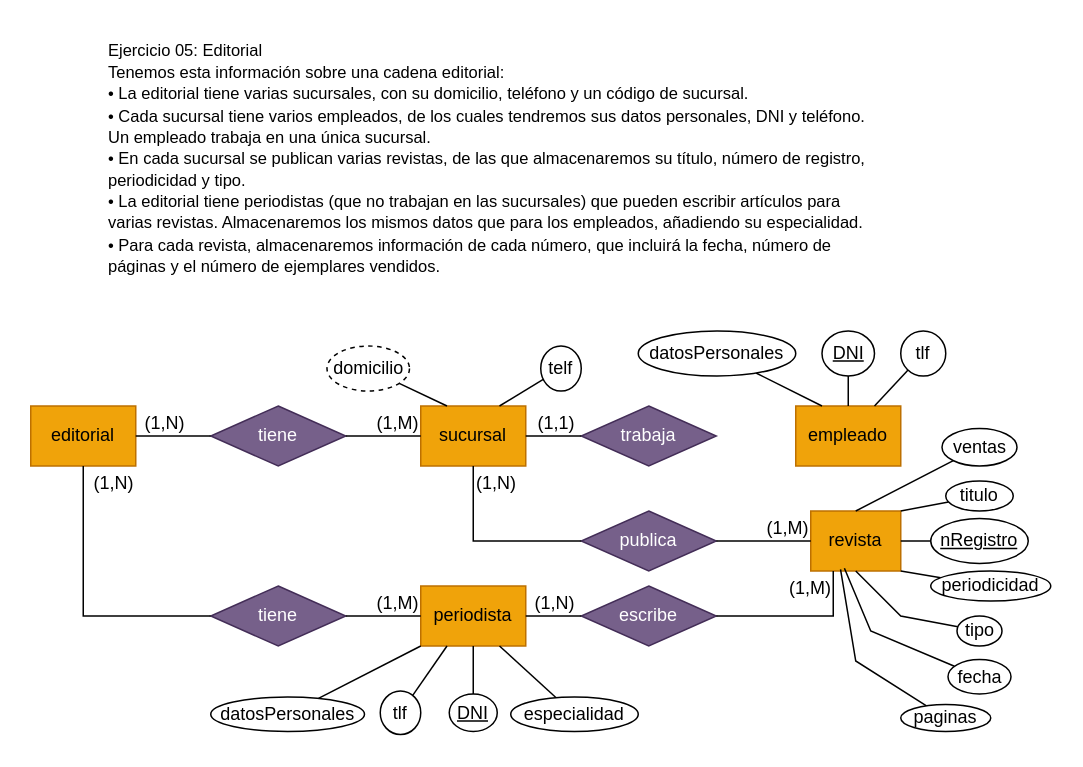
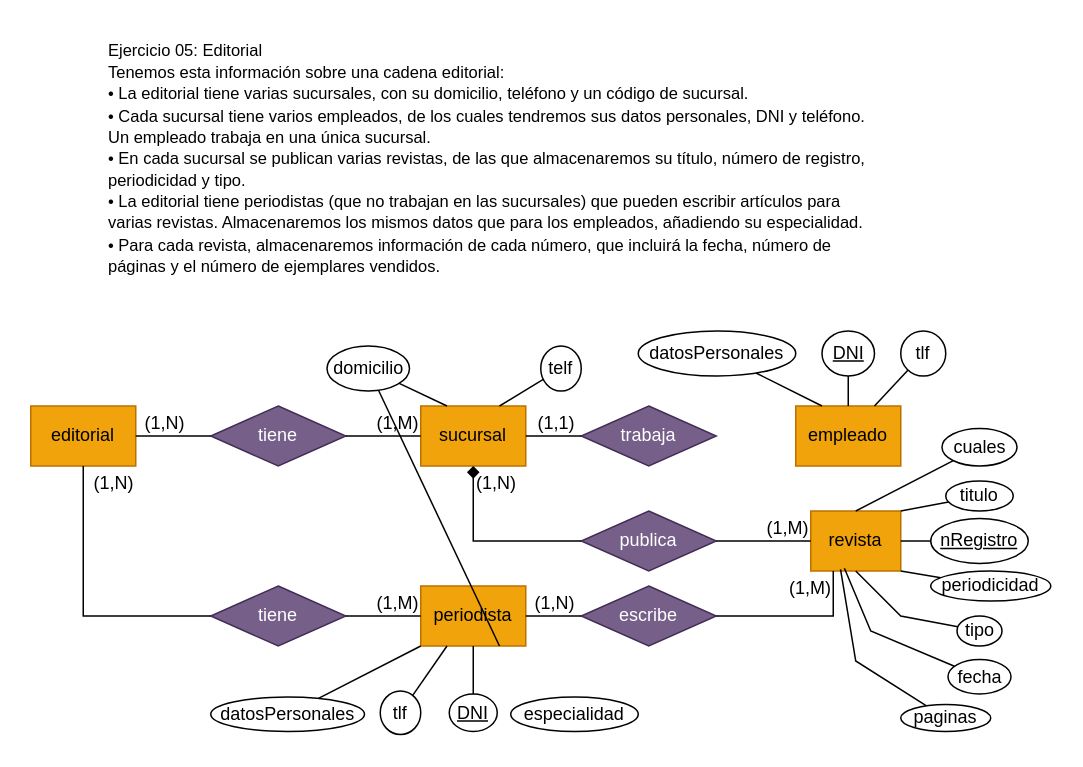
  <mxCell id="0" />
  <mxCell id="1" parent="0" />
  <mxCell id="2" value="&lt;font style=&quot;font-size: 11px;&quot;&gt;Ejercicio 05: Editorial&lt;br&gt;Tenemos esta información sobre una cadena editorial:&lt;br&gt;• La editorial tiene varias sucursales, con su domicilio, teléfono y un código de sucursal.&lt;br&gt;• Cada sucursal tiene varios empleados, de los cuales tendremos sus datos personales, DNI y teléfono. &lt;br&gt;Un empleado trabaja en una única sucursal.&lt;br&gt;• En cada sucursal se publican varias revistas, de las que almacenaremos su título, número de registro, &lt;br&gt;periodicidad y tipo.&lt;br&gt;• La editorial tiene periodistas (que no trabajan en las sucursales) que pueden escribir artículos para &lt;br&gt;varias revistas. Almacenaremos los mismos datos que para los empleados, añadiendo su especialidad.&lt;br&gt;• Para cada revista, almacenaremos información de cada número, que incluirá la fecha, número de &lt;br&gt;páginas y el número de ejemplares vendidos.&lt;/font&gt;" style="text;html=1;align=left;verticalAlign=middle;whiteSpace=wrap;rounded=0;" vertex="1" parent="1"><mxGeometry x="70" y="20" width="550" height="170" as="geometry" /></mxCell>
  <mxCell id="3" value="editorial" style="whiteSpace=wrap;html=1;align=center;fillColor=#f0a30a;strokeColor=#BD7000;fontColor=#000000;" vertex="1" parent="1"><mxGeometry x="20" y="270" width="70" height="40" as="geometry" /></mxCell>
  <mxCell id="4" value="sucursal" style="whiteSpace=wrap;html=1;align=center;fillColor=#f0a30a;strokeColor=#BD7000;fontColor=#000000;" vertex="1" parent="1"><mxGeometry x="280" y="270" width="70" height="40" as="geometry" /></mxCell>
  <mxCell id="5" value="empleado" style="whiteSpace=wrap;html=1;align=center;fillColor=#f0a30a;strokeColor=#BD7000;fontColor=#000000;" vertex="1" parent="1"><mxGeometry x="530" y="270" width="70" height="40" as="geometry" /></mxCell>
  <mxCell id="6" value="revista" style="whiteSpace=wrap;html=1;align=center;fillColor=#f0a30a;strokeColor=#BD7000;fontColor=#000000;" vertex="1" parent="1"><mxGeometry x="540" y="340" width="60" height="40" as="geometry" /></mxCell>
  <mxCell id="7" value="periodista" style="whiteSpace=wrap;html=1;align=center;fillColor=#f0a30a;strokeColor=#BD7000;fontColor=#000000;" vertex="1" parent="1"><mxGeometry x="280" y="390" width="70" height="40" as="geometry" /></mxCell>
  <mxCell id="8" value="tiene" style="shape=rhombus;perimeter=rhombusPerimeter;whiteSpace=wrap;html=1;align=center;fillColor=#76608a;fontColor=#ffffff;strokeColor=#432D57;" vertex="1" parent="1"><mxGeometry x="140" y="270" width="90" height="40" as="geometry" /></mxCell>
  <mxCell id="9" value="" style="endArrow=none;html=1;rounded=0;exitX=0;exitY=0.5;exitDx=0;exitDy=0;entryX=1;entryY=0.5;entryDx=0;entryDy=0;" edge="1" source="8" parent="1" target="3"><mxGeometry relative="1" as="geometry"><mxPoint x="117" y="260" as="sourcePoint" /><mxPoint x="70" y="290" as="targetPoint" /></mxGeometry></mxCell>
  <mxCell id="10" value="(1,N)" style="resizable=0;html=1;whiteSpace=wrap;align=right;verticalAlign=bottom;" connectable="0" vertex="1" parent="9"><mxGeometry x="1" relative="1" as="geometry"><mxPoint x="34" as="offset" /></mxGeometry></mxCell>
  <mxCell id="11" value="" style="endArrow=none;html=1;rounded=0;exitX=1;exitY=0.5;exitDx=0;exitDy=0;entryX=0;entryY=0.5;entryDx=0;entryDy=0;" edge="1" source="8" parent="1" target="4"><mxGeometry relative="1" as="geometry"><mxPoint x="117" y="260" as="sourcePoint" /><mxPoint x="270" y="300" as="targetPoint" /></mxGeometry></mxCell>
  <mxCell id="12" value="(1,M)" style="resizable=0;html=1;whiteSpace=wrap;align=right;verticalAlign=bottom;" connectable="0" vertex="1" parent="11"><mxGeometry x="1" relative="1" as="geometry"><mxPoint as="offset" /></mxGeometry></mxCell>
  <mxCell id="13" value="" style="endArrow=none;html=1;rounded=0;exitX=0.75;exitY=0;exitDx=0;exitDy=0;" edge="1" target="14" parent="1" source="4"><mxGeometry relative="1" as="geometry"><mxPoint x="358" y="225" as="sourcePoint" /><mxPoint x="418" y="225" as="targetPoint" /></mxGeometry></mxCell>
  <mxCell id="14" value="telf" style="ellipse;whiteSpace=wrap;html=1;align=center;" vertex="1" parent="1"><mxGeometry x="360" y="230" width="27" height="30" as="geometry" /></mxCell>
  <mxCell id="15" value="" style="endArrow=none;html=1;rounded=0;exitX=0.25;exitY=0;exitDx=0;exitDy=0;" edge="1" target="16" parent="1" source="4"><mxGeometry relative="1" as="geometry"><mxPoint x="170" y="235" as="sourcePoint" /><mxPoint x="230" y="235" as="targetPoint" /></mxGeometry></mxCell>
- <mxCell id="16" value="domicilio" style="ellipse;whiteSpace=wrap;html=1;align=center;dashed=1;" vertex="1" parent="1"><mxGeometry x="217.5" y="230" width="55" height="30" as="geometry" /></mxCell>
+ <mxCell id="16" value="domicilio" style="ellipse;whiteSpace=wrap;html=1;align=center;" vertex="1" parent="1"><mxGeometry x="217.5" y="230" width="55" height="30" as="geometry" /></mxCell>
  <mxCell id="17" value="trabaja" style="shape=rhombus;perimeter=rhombusPerimeter;whiteSpace=wrap;html=1;align=center;fillColor=#76608a;fontColor=#ffffff;strokeColor=#432D57;" vertex="1" parent="1"><mxGeometry x="387" y="270" width="90" height="40" as="geometry" /></mxCell>
  <mxCell id="18" value="" style="endArrow=none;html=1;rounded=0;exitX=0;exitY=0.5;exitDx=0;exitDy=0;entryX=1;entryY=0.5;entryDx=0;entryDy=0;" edge="1" source="17" parent="1" target="4"><mxGeometry relative="1" as="geometry"><mxPoint x="405" y="260" as="sourcePoint" /><mxPoint x="358" y="290" as="targetPoint" /></mxGeometry></mxCell>
  <mxCell id="19" value="(1,1)" style="resizable=0;html=1;whiteSpace=wrap;align=right;verticalAlign=bottom;" connectable="0" vertex="1" parent="18"><mxGeometry x="1" relative="1" as="geometry"><mxPoint x="34" as="offset" /></mxGeometry></mxCell>
  <mxCell id="20" value="" style="endArrow=none;html=1;rounded=0;exitX=0.5;exitY=0;exitDx=0;exitDy=0;" edge="1" target="21" parent="1" source="5"><mxGeometry relative="1" as="geometry"><mxPoint x="530" y="225" as="sourcePoint" /><mxPoint x="590" y="225" as="targetPoint" /></mxGeometry></mxCell>
  <mxCell id="21" value="&lt;u&gt;DNI&lt;/u&gt;" style="ellipse;whiteSpace=wrap;html=1;align=center;" vertex="1" parent="1"><mxGeometry x="547.5" y="220" width="35" height="30" as="geometry" /></mxCell>
  <mxCell id="22" value="" style="endArrow=none;html=1;rounded=0;exitX=0.75;exitY=0;exitDx=0;exitDy=0;" edge="1" target="23" parent="1" source="5"><mxGeometry relative="1" as="geometry"><mxPoint x="595" y="265" as="sourcePoint" /><mxPoint x="655" y="265" as="targetPoint" /></mxGeometry></mxCell>
  <mxCell id="23" value="tlf" style="ellipse;whiteSpace=wrap;html=1;align=center;" vertex="1" parent="1"><mxGeometry x="600" y="220" width="30" height="30" as="geometry" /></mxCell>
  <mxCell id="24" value="" style="endArrow=none;html=1;rounded=0;exitX=0.25;exitY=0;exitDx=0;exitDy=0;" edge="1" target="25" parent="1" source="5"><mxGeometry relative="1" as="geometry"><mxPoint x="460" y="205" as="sourcePoint" /><mxPoint x="520" y="205" as="targetPoint" /></mxGeometry></mxCell>
  <mxCell id="25" value="datosPersonales" style="ellipse;whiteSpace=wrap;html=1;align=center;" vertex="1" parent="1"><mxGeometry x="425" y="220" width="105" height="30" as="geometry" /></mxCell>
  <mxCell id="26" value="publica" style="shape=rhombus;perimeter=rhombusPerimeter;whiteSpace=wrap;html=1;align=center;fillColor=#76608a;fontColor=#ffffff;strokeColor=#432D57;" vertex="1" parent="1"><mxGeometry x="387" y="340" width="90" height="40" as="geometry" /></mxCell>
- <mxCell id="27" value="" style="endArrow=none;html=1;rounded=0;exitX=0;exitY=0.5;exitDx=0;exitDy=0;entryX=0.5;entryY=1;entryDx=0;entryDy=0;" edge="1" source="26" parent="1" target="4"><mxGeometry relative="1" as="geometry"><mxPoint x="369" y="330" as="sourcePoint" /><mxPoint x="322" y="360" as="targetPoint" /><Array as="points"><mxPoint x="315" y="360" /></Array></mxGeometry></mxCell>
+ <mxCell id="27" value="" style="endArrow=diamond;html=1;rounded=0;exitX=0;exitY=0.5;exitDx=0;exitDy=0;entryX=0.5;entryY=1;entryDx=0;entryDy=0;" edge="1" source="26" parent="1" target="4"><mxGeometry relative="1" as="geometry"><mxPoint x="369" y="330" as="sourcePoint" /><mxPoint x="322" y="360" as="targetPoint" /><Array as="points"><mxPoint x="315" y="360" /></Array></mxGeometry></mxCell>
  <mxCell id="28" value="(1,N)" style="resizable=0;html=1;whiteSpace=wrap;align=right;verticalAlign=bottom;" connectable="0" vertex="1" parent="27"><mxGeometry x="1" relative="1" as="geometry"><mxPoint x="30" y="20" as="offset" /></mxGeometry></mxCell>
  <mxCell id="29" value="" style="endArrow=none;html=1;rounded=0;exitX=1;exitY=0.5;exitDx=0;exitDy=0;entryX=0;entryY=0.5;entryDx=0;entryDy=0;" edge="1" source="26" parent="1" target="6"><mxGeometry relative="1" as="geometry"><mxPoint x="369" y="330" as="sourcePoint" /><mxPoint x="542" y="360" as="targetPoint" /></mxGeometry></mxCell>
  <mxCell id="30" value="(1,M)" style="resizable=0;html=1;whiteSpace=wrap;align=right;verticalAlign=bottom;" connectable="0" vertex="1" parent="29"><mxGeometry x="1" relative="1" as="geometry"><mxPoint as="offset" /></mxGeometry></mxCell>
  <mxCell id="31" value="" style="endArrow=none;html=1;rounded=0;exitX=1;exitY=0.5;exitDx=0;exitDy=0;" edge="1" target="32" parent="1" source="6"><mxGeometry relative="1" as="geometry"><mxPoint x="620" y="365" as="sourcePoint" /><mxPoint x="680" y="365" as="targetPoint" /></mxGeometry></mxCell>
  <mxCell id="32" value="&lt;u&gt;nRegistro&lt;/u&gt;" style="ellipse;whiteSpace=wrap;html=1;align=center;" vertex="1" parent="1"><mxGeometry x="620" y="345" width="65" height="30" as="geometry" /></mxCell>
  <mxCell id="33" value="" style="endArrow=none;html=1;rounded=0;exitX=1;exitY=0;exitDx=0;exitDy=0;" edge="1" target="34" parent="1" source="6"><mxGeometry relative="1" as="geometry"><mxPoint x="600" y="325" as="sourcePoint" /><mxPoint x="660" y="325" as="targetPoint" /></mxGeometry></mxCell>
  <mxCell id="34" value="titulo" style="ellipse;whiteSpace=wrap;html=1;align=center;" vertex="1" parent="1"><mxGeometry x="630" y="320" width="45" height="20" as="geometry" /></mxCell>
  <mxCell id="35" value="" style="endArrow=none;html=1;rounded=0;exitX=1;exitY=1;exitDx=0;exitDy=0;" edge="1" target="36" parent="1" source="6"><mxGeometry relative="1" as="geometry"><mxPoint x="595" y="395" as="sourcePoint" /><mxPoint x="655" y="395" as="targetPoint" /></mxGeometry></mxCell>
  <mxCell id="36" value="periodicidad" style="ellipse;whiteSpace=wrap;html=1;align=center;" vertex="1" parent="1"><mxGeometry x="620" y="380" width="80" height="20" as="geometry" /></mxCell>
  <mxCell id="37" value="" style="endArrow=none;html=1;rounded=0;exitX=0.5;exitY=1;exitDx=0;exitDy=0;" edge="1" target="38" parent="1" source="6"><mxGeometry relative="1" as="geometry"><mxPoint x="600" y="415" as="sourcePoint" /><mxPoint x="660" y="415" as="targetPoint" /><Array as="points"><mxPoint x="600" y="410" /></Array></mxGeometry></mxCell>
  <mxCell id="38" value="tipo" style="ellipse;whiteSpace=wrap;html=1;align=center;" vertex="1" parent="1"><mxGeometry x="637.5" y="410" width="30" height="20" as="geometry" /></mxCell>
  <mxCell id="39" value="tiene" style="shape=rhombus;perimeter=rhombusPerimeter;whiteSpace=wrap;html=1;align=center;fillColor=#76608a;fontColor=#ffffff;strokeColor=#432D57;" vertex="1" parent="1"><mxGeometry x="140" y="390" width="90" height="40" as="geometry" /></mxCell>
  <mxCell id="40" value="" style="endArrow=none;html=1;rounded=0;exitX=0;exitY=0.5;exitDx=0;exitDy=0;entryX=0.5;entryY=1;entryDx=0;entryDy=0;" edge="1" source="39" parent="1" target="3"><mxGeometry relative="1" as="geometry"><mxPoint x="117" y="380" as="sourcePoint" /><mxPoint x="70" y="410" as="targetPoint" /><Array as="points"><mxPoint x="55" y="410" /></Array></mxGeometry></mxCell>
  <mxCell id="41" value="(1,N)" style="resizable=0;html=1;whiteSpace=wrap;align=right;verticalAlign=bottom;" connectable="0" vertex="1" parent="40"><mxGeometry x="1" relative="1" as="geometry"><mxPoint x="35" y="20" as="offset" /></mxGeometry></mxCell>
  <mxCell id="42" value="" style="endArrow=none;html=1;rounded=0;exitX=1;exitY=0.5;exitDx=0;exitDy=0;entryX=0;entryY=0.5;entryDx=0;entryDy=0;" edge="1" source="39" parent="1" target="7"><mxGeometry relative="1" as="geometry"><mxPoint x="117" y="380" as="sourcePoint" /><mxPoint x="290" y="410" as="targetPoint" /></mxGeometry></mxCell>
  <mxCell id="43" value="(1,M)" style="resizable=0;html=1;whiteSpace=wrap;align=right;verticalAlign=bottom;" connectable="0" vertex="1" parent="42"><mxGeometry x="1" relative="1" as="geometry"><mxPoint as="offset" /></mxGeometry></mxCell>
  <mxCell id="44" value="escribe" style="shape=rhombus;perimeter=rhombusPerimeter;whiteSpace=wrap;html=1;align=center;fillColor=#76608a;fontColor=#ffffff;strokeColor=#432D57;" vertex="1" parent="1"><mxGeometry x="387" y="390" width="90" height="40" as="geometry" /></mxCell>
  <mxCell id="45" value="" style="endArrow=none;html=1;rounded=0;exitX=0;exitY=0.5;exitDx=0;exitDy=0;entryX=1;entryY=0.5;entryDx=0;entryDy=0;" edge="1" source="44" parent="1" target="7"><mxGeometry relative="1" as="geometry"><mxPoint x="397" y="390" as="sourcePoint" /><mxPoint x="350" y="420" as="targetPoint" /></mxGeometry></mxCell>
  <mxCell id="46" value="(1,N)" style="resizable=0;html=1;whiteSpace=wrap;align=right;verticalAlign=bottom;" connectable="0" vertex="1" parent="45"><mxGeometry x="1" relative="1" as="geometry"><mxPoint x="34" as="offset" /></mxGeometry></mxCell>
  <mxCell id="47" value="" style="endArrow=none;html=1;rounded=0;exitX=1;exitY=0.5;exitDx=0;exitDy=0;entryX=0.25;entryY=1;entryDx=0;entryDy=0;" edge="1" source="44" parent="1" target="6"><mxGeometry relative="1" as="geometry"><mxPoint x="397" y="390" as="sourcePoint" /><mxPoint x="570" y="420" as="targetPoint" /><Array as="points"><mxPoint x="555" y="410" /></Array></mxGeometry></mxCell>
  <mxCell id="48" value="(1,M)" style="resizable=0;html=1;whiteSpace=wrap;align=right;verticalAlign=bottom;" connectable="0" vertex="1" parent="47"><mxGeometry x="1" relative="1" as="geometry"><mxPoint y="20" as="offset" /></mxGeometry></mxCell>
  <mxCell id="49" value="" style="endArrow=none;html=1;rounded=0;exitX=0.5;exitY=1;exitDx=0;exitDy=0;" edge="1" target="50" parent="1" source="7"><mxGeometry relative="1" as="geometry"><mxPoint x="273" y="490" as="sourcePoint" /><mxPoint x="333" y="490" as="targetPoint" /></mxGeometry></mxCell>
  <mxCell id="50" value="&lt;u&gt;DNI&lt;/u&gt;" style="ellipse;whiteSpace=wrap;html=1;align=center;" vertex="1" parent="1"><mxGeometry x="299" y="462" width="32" height="25" as="geometry" /></mxCell>
- <mxCell id="51" value="" style="endArrow=none;html=1;rounded=0;exitX=0.75;exitY=1;exitDx=0;exitDy=0;" edge="1" target="52" parent="1" source="7"><mxGeometry relative="1" as="geometry"><mxPoint x="360" y="472" as="sourcePoint" /><mxPoint x="420" y="472" as="targetPoint" /></mxGeometry></mxCell>
+ <mxCell id="51" value="" style="endArrow=none;html=1;rounded=0;exitX=0.75;exitY=1;exitDx=0;exitDy=0;" edge="1" target="16" parent="1" source="7"><mxGeometry relative="1" as="geometry"><mxPoint x="360" y="472" as="sourcePoint" /><mxPoint x="420" y="472" as="targetPoint" /></mxGeometry></mxCell>
  <mxCell id="52" value="especialidad" style="ellipse;whiteSpace=wrap;html=1;align=center;" vertex="1" parent="1"><mxGeometry x="340" y="464" width="85" height="23" as="geometry" /></mxCell>
  <mxCell id="53" value="" style="endArrow=none;html=1;rounded=0;exitX=0.25;exitY=1;exitDx=0;exitDy=0;" edge="1" target="54" parent="1" source="7"><mxGeometry relative="1" as="geometry"><mxPoint x="188" y="476" as="sourcePoint" /><mxPoint x="248" y="476" as="targetPoint" /></mxGeometry></mxCell>
  <mxCell id="54" value="tlf" style="ellipse;whiteSpace=wrap;html=1;align=center;" vertex="1" parent="1"><mxGeometry x="253" y="460" width="27" height="29" as="geometry" /></mxCell>
  <mxCell id="55" value="" style="endArrow=none;html=1;rounded=0;exitX=0;exitY=1;exitDx=0;exitDy=0;" edge="1" target="56" parent="1" source="7"><mxGeometry relative="1" as="geometry"><mxPoint x="140" y="479" as="sourcePoint" /><mxPoint x="200" y="479" as="targetPoint" /></mxGeometry></mxCell>
  <mxCell id="56" value="datosPersonales" style="ellipse;whiteSpace=wrap;html=1;align=center;" vertex="1" parent="1"><mxGeometry x="140" y="464" width="102.5" height="23" as="geometry" /></mxCell>
  <mxCell id="57" value="" style="endArrow=none;html=1;rounded=0;exitX=0.374;exitY=0.955;exitDx=0;exitDy=0;exitPerimeter=0;" edge="1" target="58" parent="1" source="6"><mxGeometry relative="1" as="geometry"><mxPoint x="573" y="472" as="sourcePoint" /><mxPoint x="633" y="472" as="targetPoint" /><Array as="points"><mxPoint x="580" y="420" /></Array></mxGeometry></mxCell>
  <mxCell id="58" value="fecha" style="ellipse;whiteSpace=wrap;html=1;align=center;" vertex="1" parent="1"><mxGeometry x="631.5" y="439" width="42" height="23" as="geometry" /></mxCell>
  <mxCell id="59" value="" style="endArrow=none;html=1;rounded=0;exitX=0.331;exitY=0.971;exitDx=0;exitDy=0;exitPerimeter=0;" edge="1" target="60" parent="1" source="6"><mxGeometry relative="1" as="geometry"><mxPoint x="515" y="477" as="sourcePoint" /><mxPoint x="575" y="477" as="targetPoint" /><Array as="points"><mxPoint x="570" y="440" /></Array></mxGeometry></mxCell>
  <mxCell id="60" value="paginas" style="ellipse;whiteSpace=wrap;html=1;align=center;" vertex="1" parent="1"><mxGeometry x="600" y="469" width="60" height="18" as="geometry" /></mxCell>
  <mxCell id="61" value="" style="endArrow=none;html=1;rounded=0;exitX=0.5;exitY=0;exitDx=0;exitDy=0;" edge="1" target="62" parent="1" source="6"><mxGeometry relative="1" as="geometry"><mxPoint x="610" y="290" as="sourcePoint" /><mxPoint x="670" y="290" as="targetPoint" /></mxGeometry></mxCell>
- <mxCell id="62" value="ventas" style="ellipse;whiteSpace=wrap;html=1;align=center;" vertex="1" parent="1"><mxGeometry x="627.5" y="285" width="50" height="25" as="geometry" /></mxCell>
+ <mxCell id="62" value="cuales" style="ellipse;whiteSpace=wrap;html=1;align=center;" vertex="1" parent="1"><mxGeometry x="627.5" y="285" width="50" height="25" as="geometry" /></mxCell>
